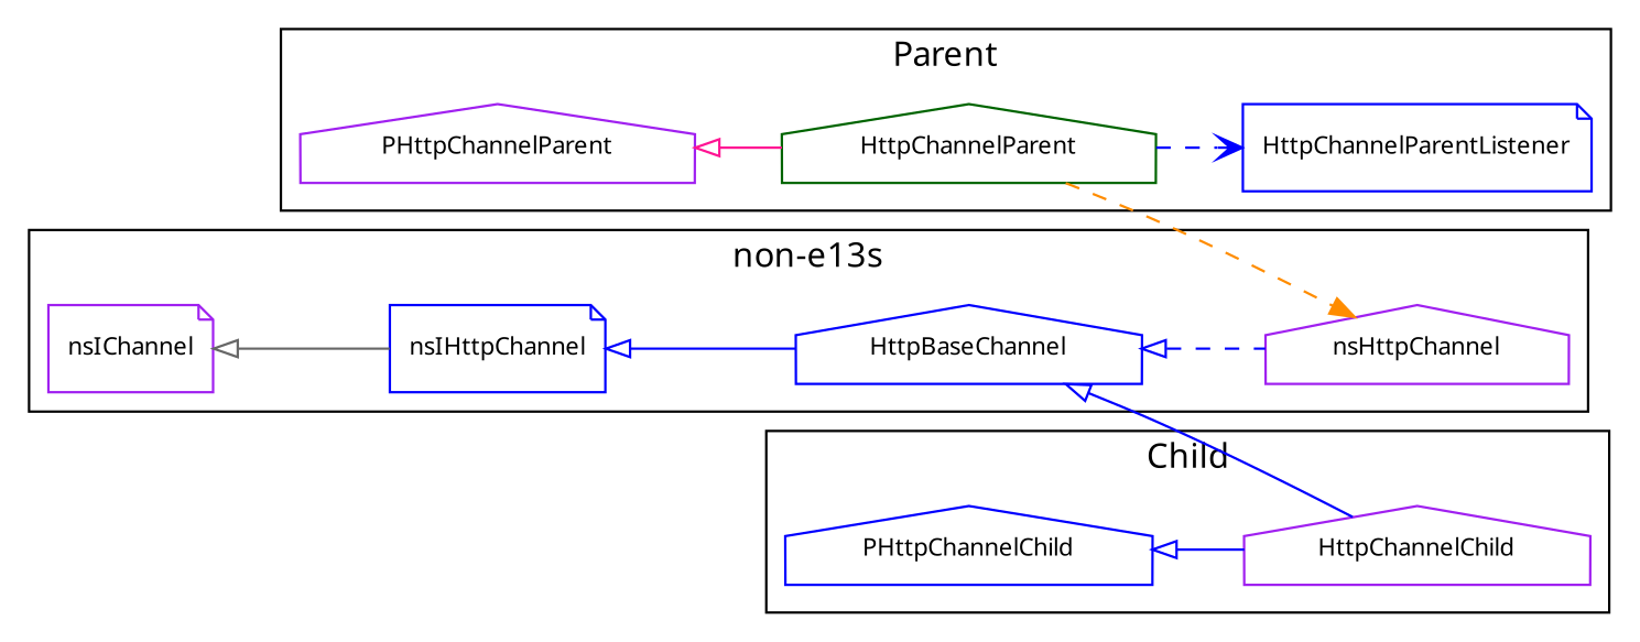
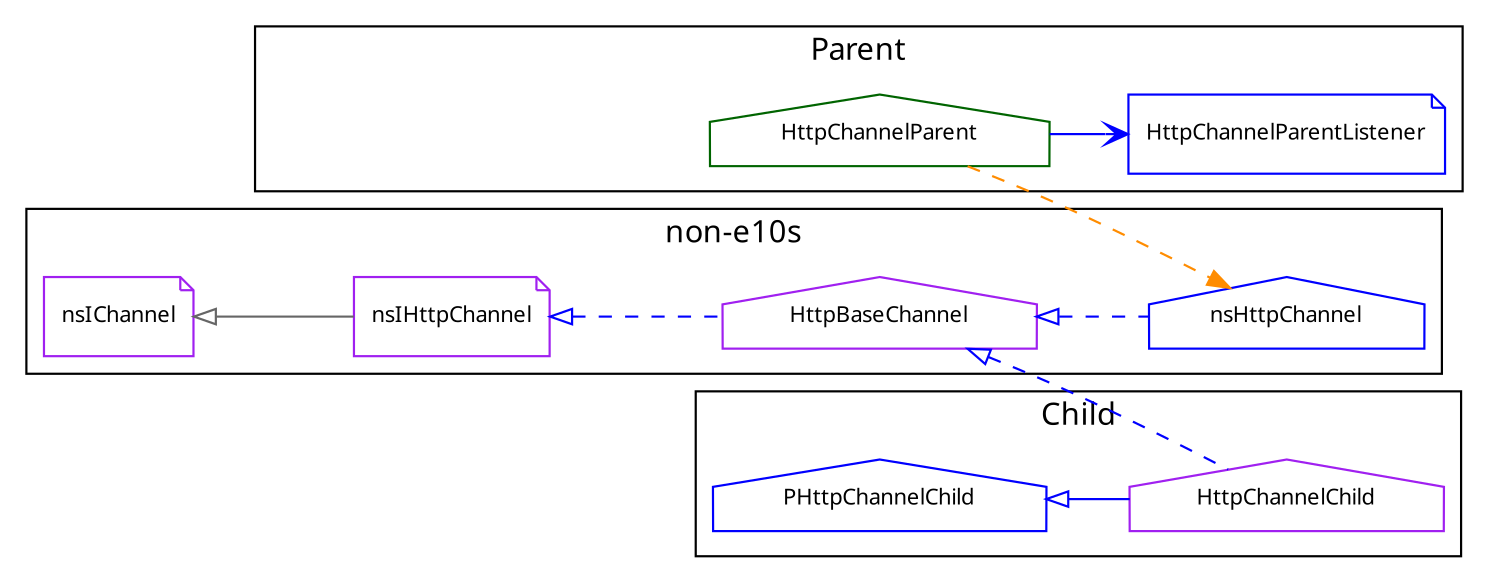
  digraph {
    fontname="Noto Sans"
    rankdir=LR
    splines=spline
    node [color=purple fontname="Noto Sans" fontsize=10 shape=house]
    edge [arrowtail=empty color=blue dir=back fontname="Noto Sans"]
-   PHttpChannelParent
    HttpChannelParent [color=darkgreen]
    HttpChannelParentListener [color=blue shape=note]
    nsIChannel [shape=note]
-   nsIHttpChannel [color=blue shape=note]
-   HttpBaseChannel [color=blue]
-   nsHttpChannel
+   nsIHttpChannel [shape=note]
+   HttpBaseChannel
+   nsHttpChannel [color=blue]
    PHttpChannelChild [color=blue]
    HttpChannelChild
    subgraph cluster_1 {
      label=Parent
-     PHttpChannelParent
      HttpChannelParent
      HttpChannelParentListener
    }
    subgraph cluster_2 {
-     label="non-e13s"
+     label="non-e10s"
      nsIChannel
      nsIHttpChannel
      HttpBaseChannel
      nsHttpChannel
    }
    subgraph cluster_3 {
      label=Child
      PHttpChannelChild
      HttpChannelChild
    }
-   PHttpChannelParent -> HttpChannelParent [color=deeppink]
-   HttpChannelParent -> HttpChannelParentListener [arrowhead=open dir=forward style=dashed]
+   HttpChannelParent -> HttpChannelParentListener [arrowhead=open dir=forward style=solid]
    HttpChannelParent -> nsHttpChannel [arrowhead=normal color=darkorange dir=forward style=dashed]
    nsIChannel -> nsIHttpChannel [color=gray40]
-   nsIHttpChannel -> HttpBaseChannel
+   nsIHttpChannel -> HttpBaseChannel [style=dashed]
    HttpBaseChannel -> nsHttpChannel [style=dashed]
-   HttpBaseChannel -> HttpChannelChild
+   HttpBaseChannel -> HttpChannelChild [style=dashed]
    PHttpChannelChild -> HttpChannelChild
  }
